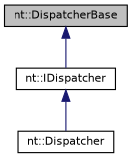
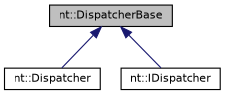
  digraph {
    node [color=black fillcolor=white fontname=Helvetica fontsize=10 shape=record style=filled]
    edge [color=midnightblue dir=back fontname=Helvetica fontsize=10 labelfontname=Helvetica labelfontsize=10 style=solid]
    n1 [fillcolor=grey75 fontcolor=black height=0.2 label="nt::DispatcherBase" width=0.4]
    n2 [height=0.2 label="nt::Dispatcher" width=0.4]
    n3 [height=0.2 label="nt::IDispatcher" width=0.4]
-   n3 -> n2
+   n1 -> n2
    n1 -> n3
  }
